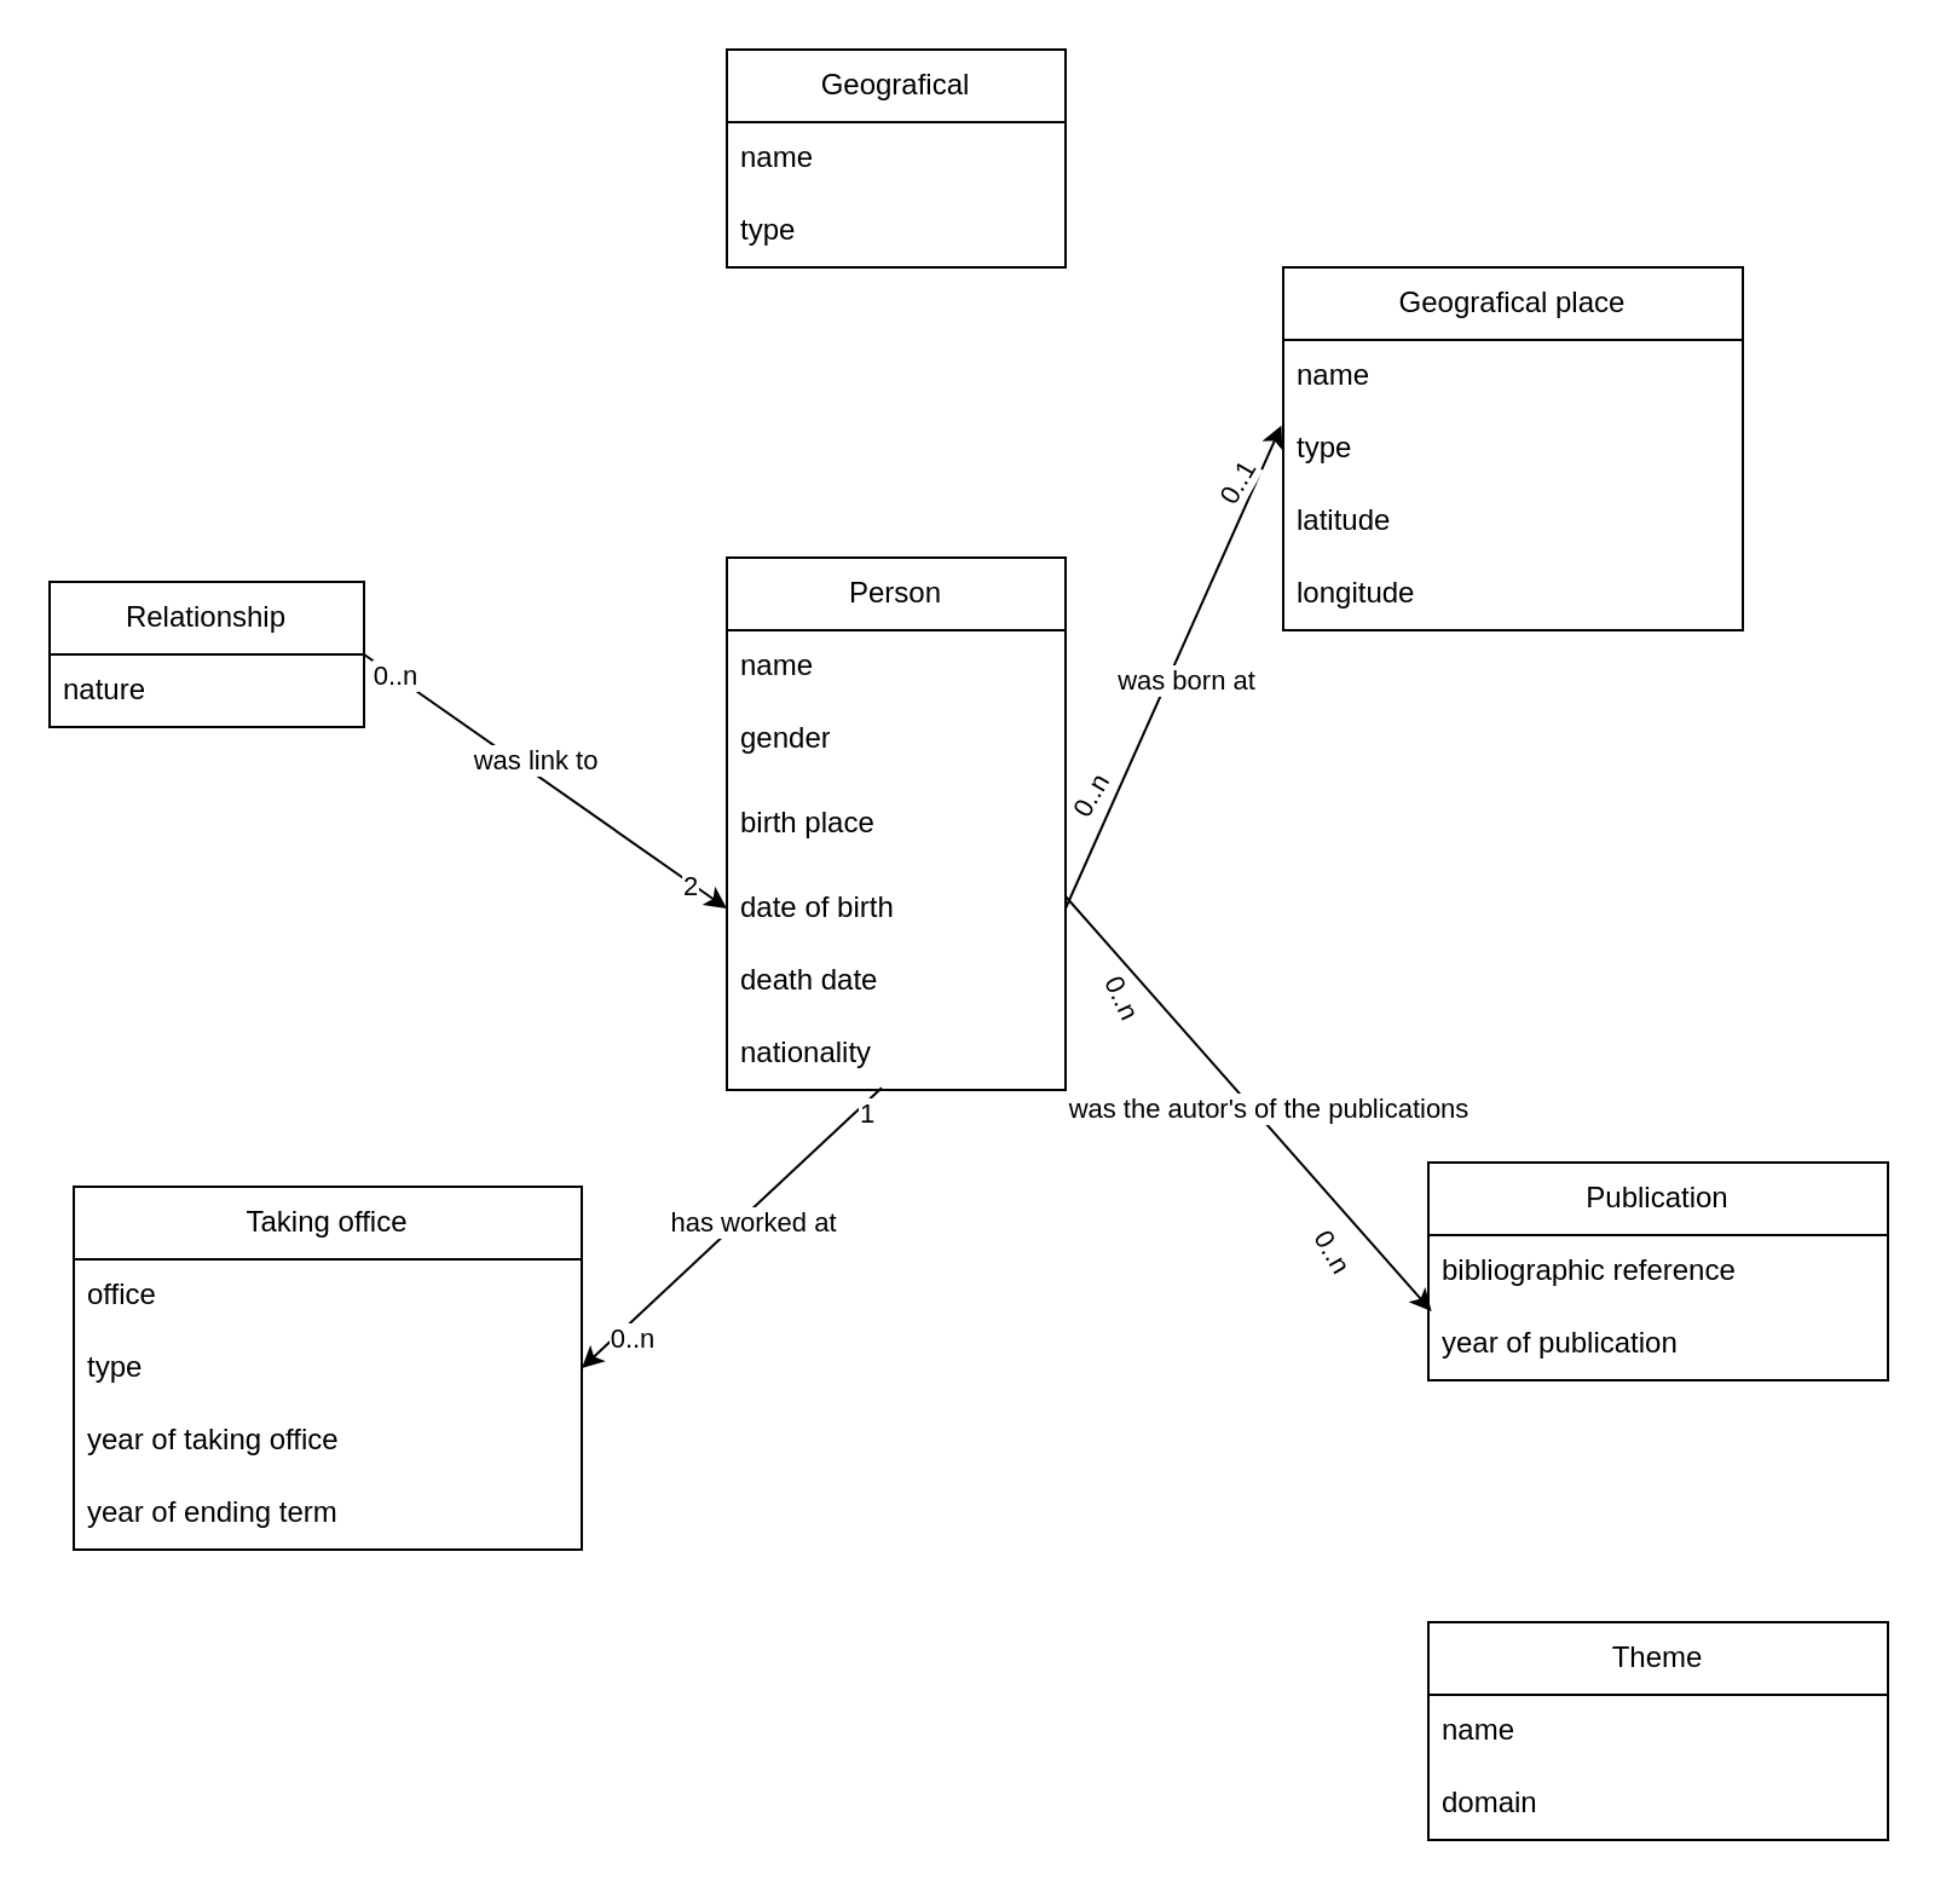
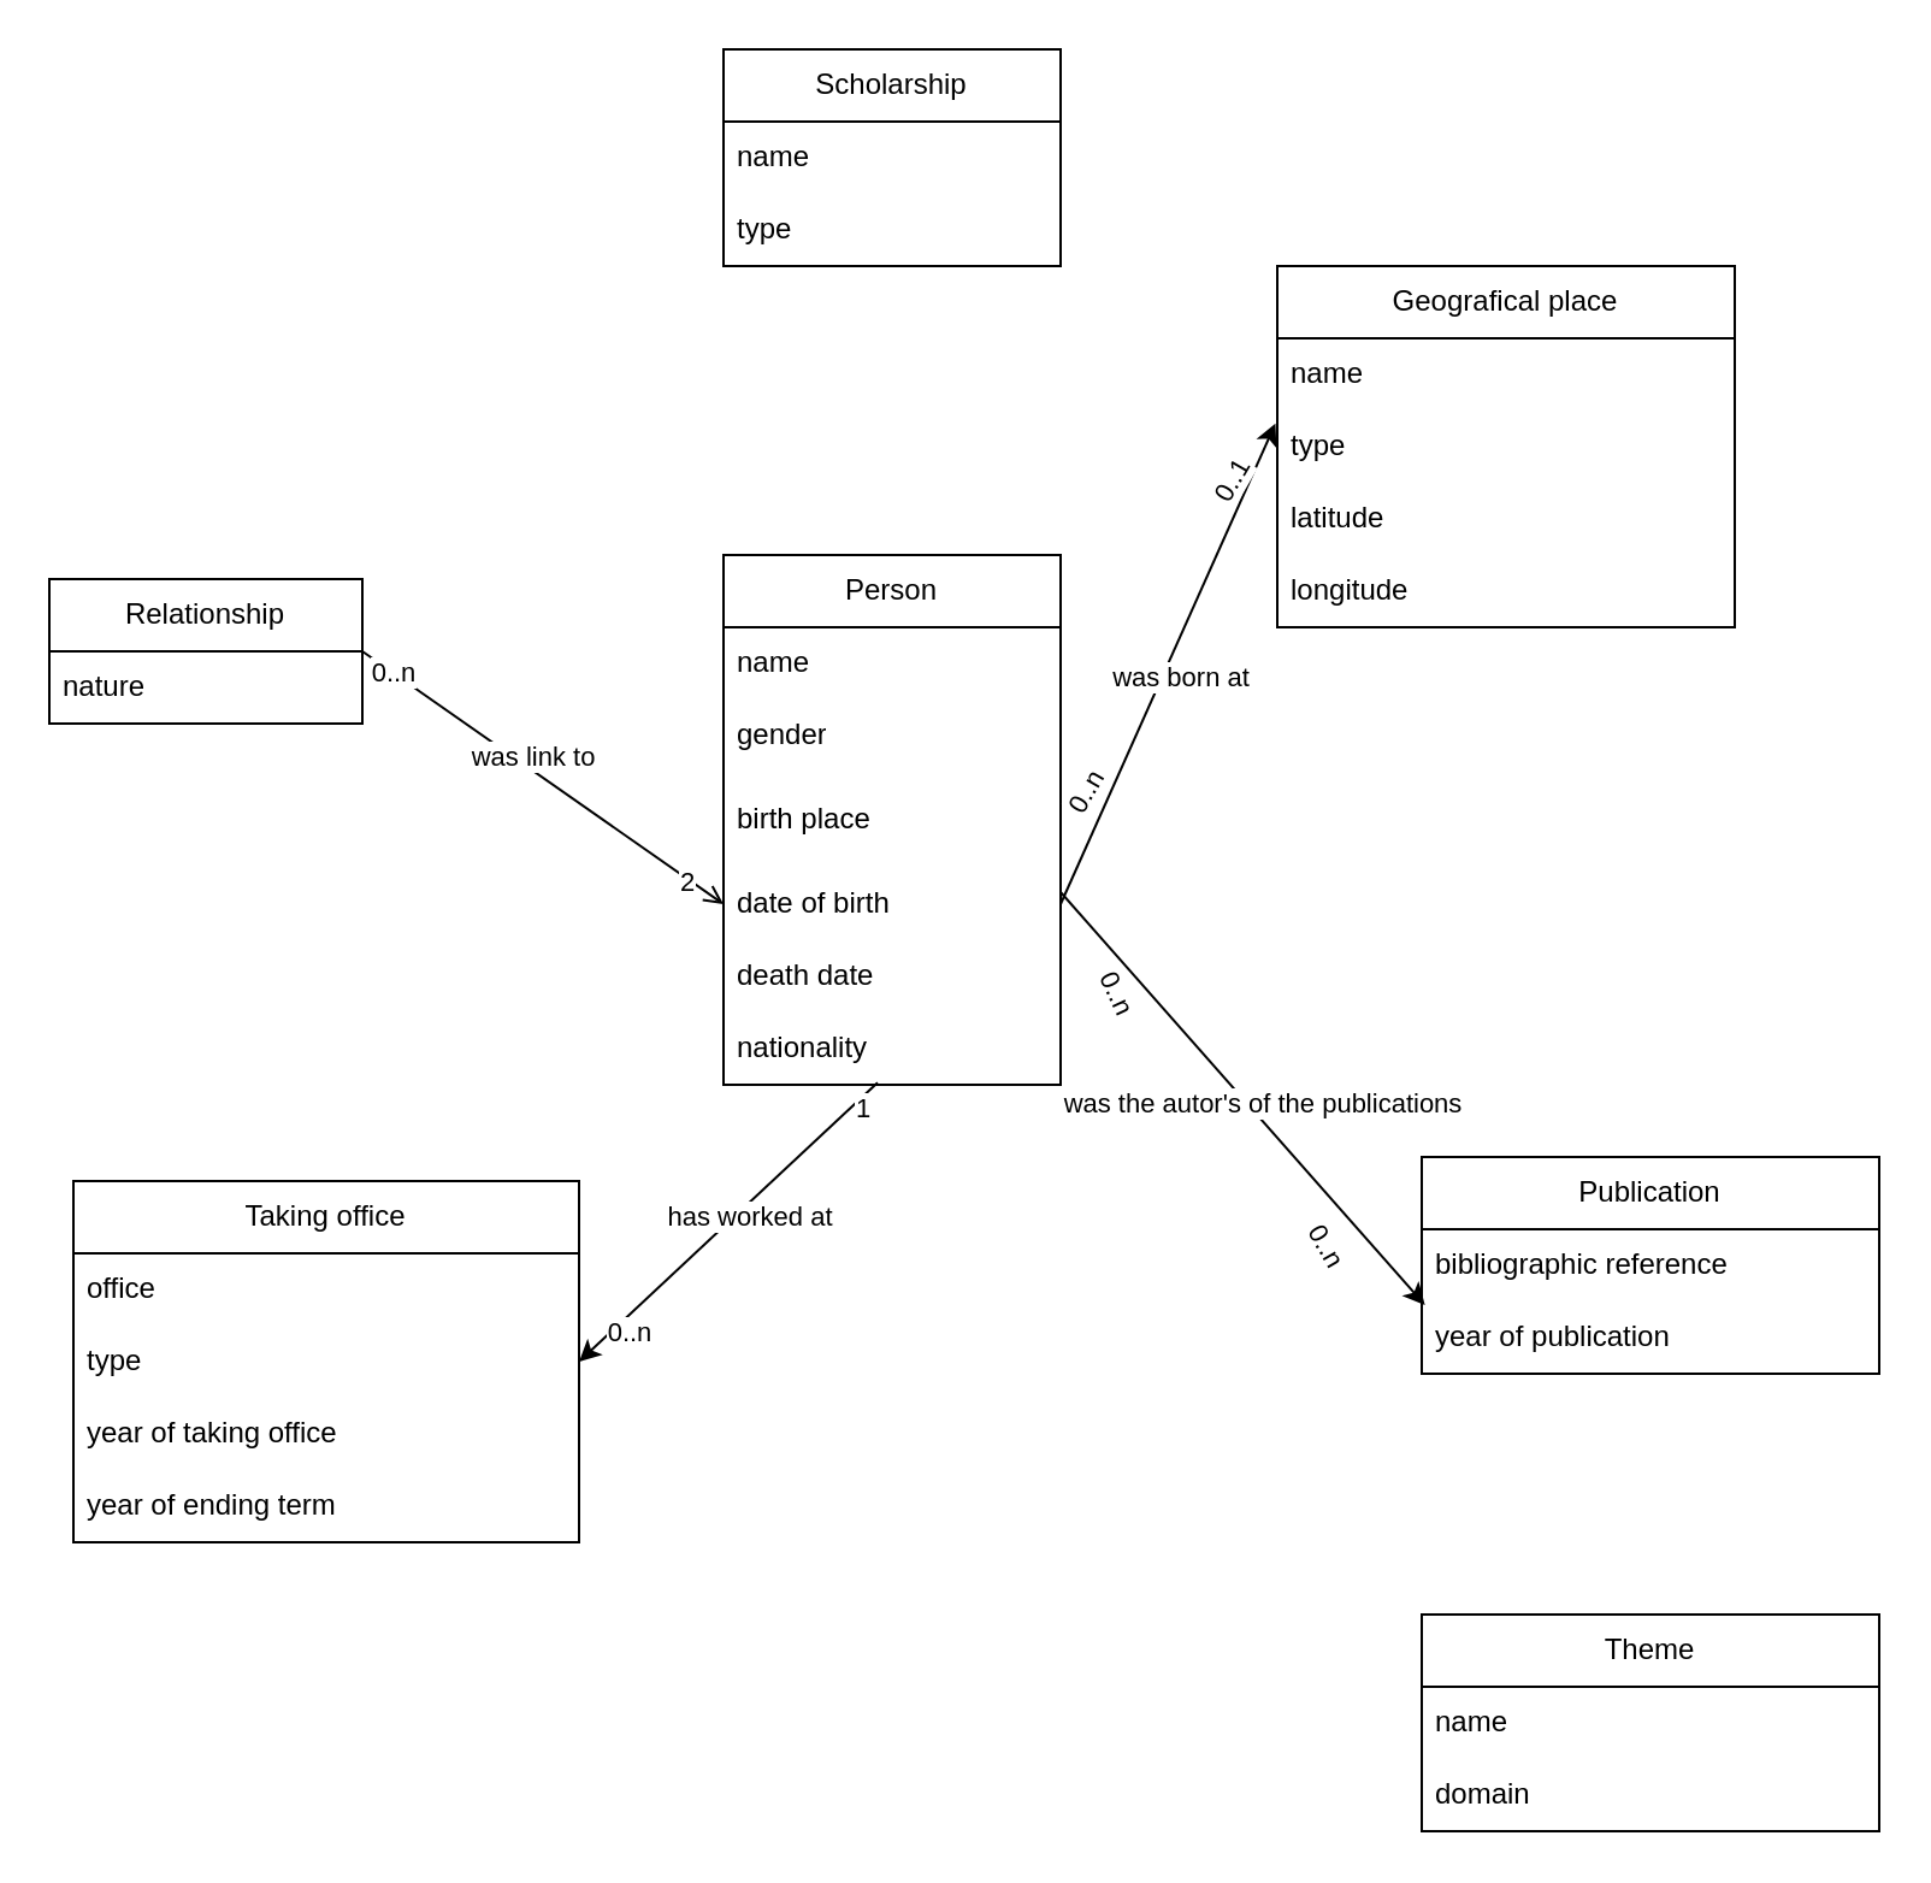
  <mxCell id="0" />
  <mxCell id="1" parent="0" />
  <mxCell id="2" value="Person" style="swimlane;fontStyle=0;childLayout=stackLayout;horizontal=1;startSize=30;horizontalStack=0;resizeParent=1;resizeParentMax=0;resizeLast=0;collapsible=1;marginBottom=0;whiteSpace=wrap;html=1;" parent="1" vertex="1"><mxGeometry x="300" y="230" width="140" height="220" as="geometry"><mxRectangle x="320" y="280" width="90" height="30" as="alternateBounds" /></mxGeometry></mxCell>
  <mxCell id="3" value="name" style="text;strokeColor=none;fillColor=none;align=left;verticalAlign=middle;spacingLeft=4;spacingRight=4;overflow=hidden;points=[[0,0.5],[1,0.5]];portConstraint=eastwest;rotatable=0;whiteSpace=wrap;html=1;" parent="2" vertex="1"><mxGeometry y="30" width="140" height="30" as="geometry" /></mxCell>
  <mxCell id="4" value="gender" style="text;strokeColor=none;fillColor=none;align=left;verticalAlign=middle;spacingLeft=4;spacingRight=4;overflow=hidden;points=[[0,0.5],[1,0.5]];portConstraint=eastwest;rotatable=0;whiteSpace=wrap;html=1;" parent="2" vertex="1"><mxGeometry y="60" width="140" height="30" as="geometry" /></mxCell>
  <mxCell id="5" value="birth place" style="text;strokeColor=none;fillColor=none;align=left;verticalAlign=middle;spacingLeft=4;spacingRight=4;overflow=hidden;points=[[0,0.5],[1,0.5]];portConstraint=eastwest;rotatable=0;whiteSpace=wrap;html=1;" parent="2" vertex="1"><mxGeometry y="90" width="140" height="40" as="geometry" /></mxCell>
  <mxCell id="6" value="date of birth" style="text;strokeColor=none;fillColor=none;align=left;verticalAlign=middle;spacingLeft=4;spacingRight=4;overflow=hidden;points=[[0,0.5],[1,0.5]];portConstraint=eastwest;rotatable=0;whiteSpace=wrap;html=1;" parent="2" vertex="1"><mxGeometry y="130" width="140" height="30" as="geometry" /></mxCell>
  <mxCell id="7" value="death date" style="text;strokeColor=none;fillColor=none;align=left;verticalAlign=middle;spacingLeft=4;spacingRight=4;overflow=hidden;points=[[0,0.5],[1,0.5]];portConstraint=eastwest;rotatable=0;whiteSpace=wrap;html=1;" parent="2" vertex="1"><mxGeometry y="160" width="140" height="30" as="geometry" /></mxCell>
  <mxCell id="8" value="nationality" style="text;strokeColor=none;fillColor=none;align=left;verticalAlign=middle;spacingLeft=4;spacingRight=4;overflow=hidden;points=[[0,0.5],[1,0.5]];portConstraint=eastwest;rotatable=0;whiteSpace=wrap;html=1;" parent="2" vertex="1"><mxGeometry y="190" width="140" height="30" as="geometry" /></mxCell>
  <mxCell id="9" value="Relationship" style="swimlane;fontStyle=0;childLayout=stackLayout;horizontal=1;startSize=30;horizontalStack=0;resizeParent=1;resizeParentMax=0;resizeLast=0;collapsible=1;marginBottom=0;whiteSpace=wrap;html=1;" parent="1" vertex="1"><mxGeometry x="20" y="240" width="130" height="60" as="geometry"><mxRectangle x="330" y="260" width="90" height="30" as="alternateBounds" /></mxGeometry></mxCell>
  <mxCell id="10" value="nature" style="text;strokeColor=none;fillColor=none;align=left;verticalAlign=middle;spacingLeft=4;spacingRight=4;overflow=hidden;points=[[0,0.5],[1,0.5]];portConstraint=eastwest;rotatable=0;whiteSpace=wrap;html=1;" parent="9" vertex="1"><mxGeometry y="30" width="130" height="30" as="geometry" /></mxCell>
- <mxCell id="11" style="edgeStyle=none;html=1;exitX=1;exitY=0.5;exitDx=0;exitDy=0;entryX=0;entryY=0.5;entryDx=0;entryDy=0;" parent="1" source="9" target="6" edge="1"><mxGeometry relative="1" as="geometry"><mxPoint x="150" y="335" as="sourcePoint" /></mxGeometry></mxCell>
+ <mxCell id="11" style="edgeStyle=none;html=1;exitX=1;exitY=0.5;exitDx=0;exitDy=0;entryX=0;entryY=0.5;entryDx=0;entryDy=0;endArrow=open;" parent="1" source="9" target="6" edge="1"><mxGeometry relative="1" as="geometry"><mxPoint x="150" y="335" as="sourcePoint" /></mxGeometry></mxCell>
  <mxCell id="12" value="0..n" style="edgeLabel;html=1;align=center;verticalAlign=middle;resizable=0;points=[];" parent="11" vertex="1" connectable="0"><mxGeometry x="-0.84" relative="1" as="geometry"><mxPoint as="offset" /></mxGeometry></mxCell>
  <mxCell id="13" value="2" style="edgeLabel;html=1;align=center;verticalAlign=middle;resizable=0;points=[];" parent="11" vertex="1" connectable="0"><mxGeometry x="0.8" y="-1" relative="1" as="geometry"><mxPoint as="offset" /></mxGeometry></mxCell>
  <mxCell id="14" value="was link to" style="edgeLabel;html=1;align=center;verticalAlign=middle;resizable=0;points=[];" parent="11" vertex="1" connectable="0"><mxGeometry x="-0.147" y="1" relative="1" as="geometry"><mxPoint x="6" as="offset" /></mxGeometry></mxCell>
- <mxCell id="15" value="Geografical" style="swimlane;fontStyle=0;childLayout=stackLayout;horizontal=1;startSize=30;horizontalStack=0;resizeParent=1;resizeParentMax=0;resizeLast=0;collapsible=1;marginBottom=0;whiteSpace=wrap;html=1;" parent="1" vertex="1"><mxGeometry x="300" y="20" width="140" height="90" as="geometry"><mxRectangle x="320" y="20" width="90" height="30" as="alternateBounds" /></mxGeometry></mxCell>
+ <mxCell id="15" value="Scholarship" style="swimlane;fontStyle=0;childLayout=stackLayout;horizontal=1;startSize=30;horizontalStack=0;resizeParent=1;resizeParentMax=0;resizeLast=0;collapsible=1;marginBottom=0;whiteSpace=wrap;html=1;" parent="1" vertex="1"><mxGeometry x="300" y="20" width="140" height="90" as="geometry"><mxRectangle x="320" y="20" width="90" height="30" as="alternateBounds" /></mxGeometry></mxCell>
  <mxCell id="16" value="name" style="text;strokeColor=none;fillColor=none;align=left;verticalAlign=middle;spacingLeft=4;spacingRight=4;overflow=hidden;points=[[0,0.5],[1,0.5]];portConstraint=eastwest;rotatable=0;whiteSpace=wrap;html=1;" parent="15" vertex="1"><mxGeometry y="30" width="140" height="30" as="geometry" /></mxCell>
  <mxCell id="17" value="type" style="text;strokeColor=none;fillColor=none;align=left;verticalAlign=middle;spacingLeft=4;spacingRight=4;overflow=hidden;points=[[0,0.5],[1,0.5]];portConstraint=eastwest;rotatable=0;whiteSpace=wrap;html=1;" parent="15" vertex="1"><mxGeometry y="60" width="140" height="30" as="geometry" /></mxCell>
  <mxCell id="18" value="Geografical place" style="swimlane;fontStyle=0;childLayout=stackLayout;horizontal=1;startSize=30;horizontalStack=0;resizeParent=1;resizeParentMax=0;resizeLast=0;collapsible=1;marginBottom=0;whiteSpace=wrap;html=1;" parent="1" vertex="1"><mxGeometry x="530" y="110" width="190" height="150" as="geometry" /></mxCell>
  <mxCell id="19" value="name" style="text;strokeColor=none;fillColor=none;align=left;verticalAlign=middle;spacingLeft=4;spacingRight=4;overflow=hidden;points=[[0,0.5],[1,0.5]];portConstraint=eastwest;rotatable=0;whiteSpace=wrap;html=1;" parent="18" vertex="1"><mxGeometry y="30" width="190" height="30" as="geometry" /></mxCell>
  <mxCell id="20" value="type" style="text;strokeColor=none;fillColor=none;align=left;verticalAlign=middle;spacingLeft=4;spacingRight=4;overflow=hidden;points=[[0,0.5],[1,0.5]];portConstraint=eastwest;rotatable=0;whiteSpace=wrap;html=1;" parent="18" vertex="1"><mxGeometry y="60" width="190" height="30" as="geometry" /></mxCell>
  <mxCell id="21" value="latitude" style="text;strokeColor=none;fillColor=none;align=left;verticalAlign=middle;spacingLeft=4;spacingRight=4;overflow=hidden;points=[[0,0.5],[1,0.5]];portConstraint=eastwest;rotatable=0;whiteSpace=wrap;html=1;" parent="18" vertex="1"><mxGeometry y="90" width="190" height="30" as="geometry" /></mxCell>
  <mxCell id="22" value="longitude" style="text;strokeColor=none;fillColor=none;align=left;verticalAlign=middle;spacingLeft=4;spacingRight=4;overflow=hidden;points=[[0,0.5],[1,0.5]];portConstraint=eastwest;rotatable=0;whiteSpace=wrap;html=1;" vertex="1" parent="18"><mxGeometry y="120" width="190" height="30" as="geometry" /></mxCell>
  <mxCell id="23" value="Taking office" style="swimlane;fontStyle=0;childLayout=stackLayout;horizontal=1;startSize=30;horizontalStack=0;resizeParent=1;resizeParentMax=0;resizeLast=0;collapsible=1;marginBottom=0;whiteSpace=wrap;html=1;" parent="1" vertex="1"><mxGeometry x="30" y="490" width="210" height="150" as="geometry" /></mxCell>
  <mxCell id="24" value="office" style="text;strokeColor=none;fillColor=none;align=left;verticalAlign=middle;spacingLeft=4;spacingRight=4;overflow=hidden;points=[[0,0.5],[1,0.5]];portConstraint=eastwest;rotatable=0;whiteSpace=wrap;html=1;" parent="23" vertex="1"><mxGeometry y="30" width="210" height="30" as="geometry" /></mxCell>
  <mxCell id="25" value="type" style="text;strokeColor=none;fillColor=none;align=left;verticalAlign=middle;spacingLeft=4;spacingRight=4;overflow=hidden;points=[[0,0.5],[1,0.5]];portConstraint=eastwest;rotatable=0;whiteSpace=wrap;html=1;" parent="23" vertex="1"><mxGeometry y="60" width="210" height="30" as="geometry" /></mxCell>
  <mxCell id="26" value="year of taking office" style="text;strokeColor=none;fillColor=none;align=left;verticalAlign=middle;spacingLeft=4;spacingRight=4;overflow=hidden;points=[[0,0.5],[1,0.5]];portConstraint=eastwest;rotatable=0;whiteSpace=wrap;html=1;" parent="23" vertex="1"><mxGeometry y="90" width="210" height="30" as="geometry" /></mxCell>
  <mxCell id="27" value="year of ending term" style="text;strokeColor=none;fillColor=none;align=left;verticalAlign=middle;spacingLeft=4;spacingRight=4;overflow=hidden;points=[[0,0.5],[1,0.5]];portConstraint=eastwest;rotatable=0;whiteSpace=wrap;html=1;" parent="23" vertex="1"><mxGeometry y="120" width="210" height="30" as="geometry" /></mxCell>
  <mxCell id="28" value="" style="endArrow=classic;html=1;entryX=1;entryY=0.5;entryDx=0;entryDy=0;exitX=0.457;exitY=0.972;exitDx=0;exitDy=0;exitPerimeter=0;" parent="1" source="8" target="25" edge="1"><mxGeometry width="50" height="50" relative="1" as="geometry"><mxPoint x="367.9" y="444.05" as="sourcePoint" /><mxPoint x="430" y="360" as="targetPoint" /></mxGeometry></mxCell>
  <mxCell id="29" value="1" style="edgeLabel;html=1;align=center;verticalAlign=middle;resizable=0;points=[];" parent="28" vertex="1" connectable="0"><mxGeometry x="-0.868" y="4" relative="1" as="geometry"><mxPoint x="-1" as="offset" /></mxGeometry></mxCell>
  <mxCell id="30" value="0..n" style="edgeLabel;html=1;align=center;verticalAlign=middle;resizable=0;points=[];" parent="28" vertex="1" connectable="0"><mxGeometry x="0.806" y="1" relative="1" as="geometry"><mxPoint x="8" y="-2" as="offset" /></mxGeometry></mxCell>
  <mxCell id="31" value="has worked at" style="edgeLabel;html=1;align=center;verticalAlign=middle;resizable=0;points=[];rotation=0;" parent="28" vertex="1" connectable="0"><mxGeometry x="0.159" y="-2" relative="1" as="geometry"><mxPoint x="19" y="-10" as="offset" /></mxGeometry></mxCell>
  <mxCell id="32" style="edgeStyle=none;html=1;exitX=1;exitY=0.5;exitDx=0;exitDy=0;entryX=-0.004;entryY=0.178;entryDx=0;entryDy=0;entryPerimeter=0;" parent="1" source="6" target="20" edge="1"><mxGeometry relative="1" as="geometry" /></mxCell>
  <mxCell id="33" value="was born at" style="edgeLabel;html=1;align=center;verticalAlign=middle;resizable=0;points=[];rotation=0;" parent="32" vertex="1" connectable="0"><mxGeometry x="0.184" y="1" relative="1" as="geometry"><mxPoint x="-2" y="24" as="offset" /></mxGeometry></mxCell>
  <mxCell id="34" value="0..n" style="edgeLabel;html=1;align=center;verticalAlign=middle;resizable=0;points=[];rotation=-60;" parent="32" vertex="1" connectable="0"><mxGeometry x="-0.803" y="1" relative="1" as="geometry"><mxPoint x="2" y="-25" as="offset" /></mxGeometry></mxCell>
  <mxCell id="35" value="0..1" style="edgeLabel;html=1;align=center;verticalAlign=middle;resizable=0;points=[];rotation=-60;" parent="32" vertex="1" connectable="0"><mxGeometry x="0.744" y="2" relative="1" as="geometry"><mxPoint x="-6" as="offset" /></mxGeometry></mxCell>
  <mxCell id="36" value="Publication" style="swimlane;fontStyle=0;childLayout=stackLayout;horizontal=1;startSize=30;horizontalStack=0;resizeParent=1;resizeParentMax=0;resizeLast=0;collapsible=1;marginBottom=0;whiteSpace=wrap;html=1;" parent="1" vertex="1"><mxGeometry x="590" y="480" width="190" height="90" as="geometry" /></mxCell>
  <mxCell id="37" value="bibliographic reference" style="text;strokeColor=none;fillColor=none;align=left;verticalAlign=middle;spacingLeft=4;spacingRight=4;overflow=hidden;points=[[0,0.5],[1,0.5]];portConstraint=eastwest;rotatable=0;whiteSpace=wrap;html=1;" parent="36" vertex="1"><mxGeometry y="30" width="190" height="30" as="geometry" /></mxCell>
  <mxCell id="38" value="year of publication" style="text;strokeColor=none;fillColor=none;align=left;verticalAlign=middle;spacingLeft=4;spacingRight=4;overflow=hidden;points=[[0,0.5],[1,0.5]];portConstraint=eastwest;rotatable=0;whiteSpace=wrap;html=1;" parent="36" vertex="1"><mxGeometry y="60" width="190" height="30" as="geometry" /></mxCell>
  <mxCell id="39" value="" style="endArrow=classic;html=1;entryX=0.007;entryY=0.05;entryDx=0;entryDy=0;entryPerimeter=0;" parent="1" target="38" edge="1"><mxGeometry width="50" height="50" relative="1" as="geometry"><mxPoint x="440" y="370" as="sourcePoint" /><mxPoint x="430" y="460" as="targetPoint" /></mxGeometry></mxCell>
  <mxCell id="40" value="0..n" style="edgeLabel;html=1;align=center;verticalAlign=middle;resizable=0;points=[];rotation=65;" parent="39" vertex="1" connectable="0"><mxGeometry x="-0.846" y="1" relative="1" as="geometry"><mxPoint x="11" y="29" as="offset" /></mxGeometry></mxCell>
  <mxCell id="41" value="was the autor's of the publications" style="edgeLabel;html=1;align=center;verticalAlign=middle;resizable=0;points=[];rotation=0;" parent="39" vertex="1" connectable="0"><mxGeometry x="-0.274" relative="1" as="geometry"><mxPoint x="29" y="25" as="offset" /></mxGeometry></mxCell>
  <mxCell id="42" value="0..n" style="edgeLabel;html=1;align=center;verticalAlign=middle;resizable=0;points=[];rotation=60;" parent="39" vertex="1" connectable="0"><mxGeometry x="0.571" relative="1" as="geometry"><mxPoint x="-8" y="11" as="offset" /></mxGeometry></mxCell>
  <mxCell id="43" value="Theme" style="swimlane;fontStyle=0;childLayout=stackLayout;horizontal=1;startSize=30;horizontalStack=0;resizeParent=1;resizeParentMax=0;resizeLast=0;collapsible=1;marginBottom=0;whiteSpace=wrap;html=1;" parent="1" vertex="1"><mxGeometry x="590" y="670" width="190" height="90" as="geometry" /></mxCell>
  <mxCell id="44" value="name" style="text;strokeColor=none;fillColor=none;align=left;verticalAlign=middle;spacingLeft=4;spacingRight=4;overflow=hidden;points=[[0,0.5],[1,0.5]];portConstraint=eastwest;rotatable=0;whiteSpace=wrap;html=1;" parent="43" vertex="1"><mxGeometry y="30" width="190" height="30" as="geometry" /></mxCell>
  <mxCell id="45" value="domain" style="text;strokeColor=none;fillColor=none;align=left;verticalAlign=middle;spacingLeft=4;spacingRight=4;overflow=hidden;points=[[0,0.5],[1,0.5]];portConstraint=eastwest;rotatable=0;whiteSpace=wrap;html=1;" parent="43" vertex="1"><mxGeometry y="60" width="190" height="30" as="geometry" /></mxCell>
